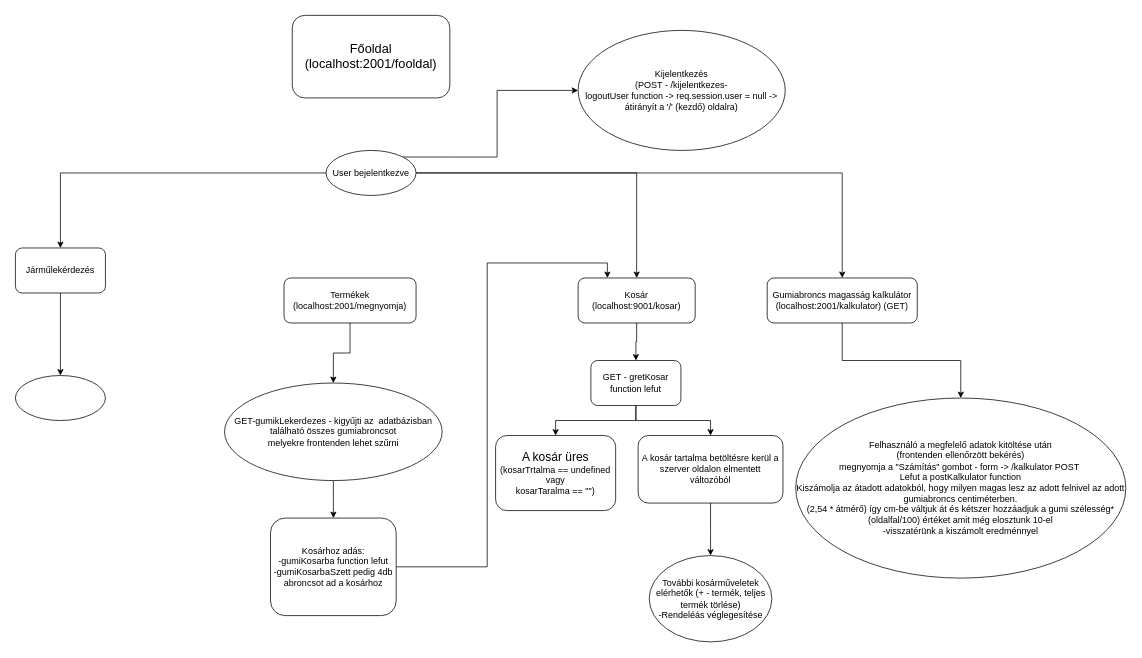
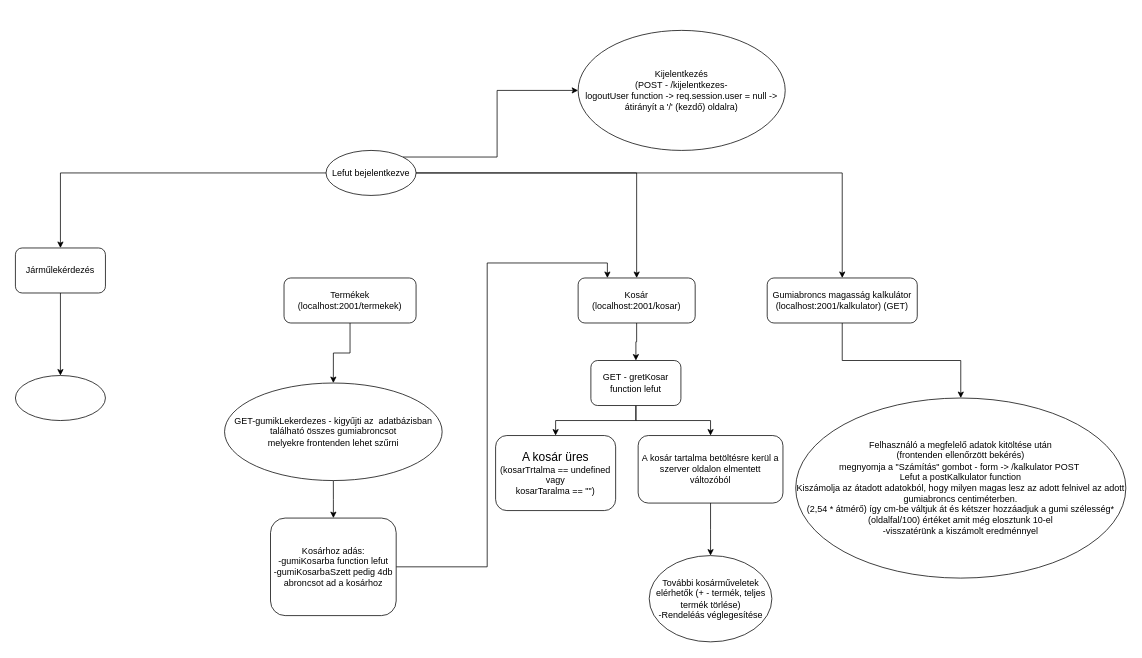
  <mxCell id="0" />
  <mxCell id="1" parent="0" />
- <mxCell id="2" value="&lt;font style=&quot;font-size: 17px&quot;&gt;Főoldal&lt;br&gt;(localhost:2001/fooldal)&lt;/font&gt;" style="rounded=1;whiteSpace=wrap;html=1;" parent="1" vertex="1"><mxGeometry x="389" y="20" width="210" height="110" as="geometry" /></mxCell>
  <mxCell id="3" value="" style="edgeStyle=orthogonalEdgeStyle;rounded=0;orthogonalLoop=1;jettySize=auto;html=1;fontSize=17;" parent="1" source="7" target="10" edge="1"><mxGeometry relative="1" as="geometry" /></mxCell>
  <mxCell id="4" value="" style="edgeStyle=orthogonalEdgeStyle;rounded=0;orthogonalLoop=1;jettySize=auto;html=1;fontSize=17;" parent="1" source="7" target="14" edge="1"><mxGeometry relative="1" as="geometry" /></mxCell>
  <mxCell id="5" value="" style="edgeStyle=orthogonalEdgeStyle;rounded=0;orthogonalLoop=1;jettySize=auto;html=1;fontSize=17;" parent="1" source="7" target="16" edge="1"><mxGeometry relative="1" as="geometry" /></mxCell>
  <mxCell id="6" style="edgeStyle=orthogonalEdgeStyle;rounded=0;orthogonalLoop=1;jettySize=auto;html=1;exitX=1;exitY=0;exitDx=0;exitDy=0;entryX=0;entryY=0.5;entryDx=0;entryDy=0;fontSize=17;" parent="1" source="7" target="8" edge="1"><mxGeometry relative="1" as="geometry" /></mxCell>
- <mxCell id="7" value="User bejelentkezve" style="ellipse;whiteSpace=wrap;html=1;rounded=1;" parent="1" vertex="1"><mxGeometry x="434" y="200" width="120" height="60" as="geometry" /></mxCell>
+ <mxCell id="7" value="Lefut bejelentkezve" style="ellipse;whiteSpace=wrap;html=1;rounded=1;" parent="1" vertex="1"><mxGeometry x="434" y="200" width="120" height="60" as="geometry" /></mxCell>
  <mxCell id="8" value="Kijelentkezés&lt;br&gt;(POST - /kijelentkezes- &lt;br&gt;logoutUser function -&amp;gt; req.session.user = null -&amp;gt; átirányít a '/' (kezdő) oldalra)" style="ellipse;whiteSpace=wrap;html=1;rounded=1;" parent="1" vertex="1"><mxGeometry x="770" y="40" width="276" height="160" as="geometry" /></mxCell>
  <mxCell id="9" value="" style="edgeStyle=orthogonalEdgeStyle;rounded=0;orthogonalLoop=1;jettySize=auto;html=1;fontSize=17;" parent="1" source="10" target="17" edge="1"><mxGeometry relative="1" as="geometry" /></mxCell>
  <mxCell id="10" value="Járműlekérdezés" style="whiteSpace=wrap;html=1;rounded=1;" parent="1" vertex="1"><mxGeometry x="20" y="330" width="120" height="60" as="geometry" /></mxCell>
  <mxCell id="11" value="" style="edgeStyle=orthogonalEdgeStyle;rounded=0;orthogonalLoop=1;jettySize=auto;html=1;fontSize=17;" parent="1" source="12" target="19" edge="1"><mxGeometry relative="1" as="geometry" /></mxCell>
- <mxCell id="12" value="Termékek&lt;br&gt;(localhost:2001/megnyomja)" style="whiteSpace=wrap;html=1;rounded=1;" parent="1" vertex="1"><mxGeometry x="378" y="370" width="176" height="60" as="geometry" /></mxCell>
+ <mxCell id="12" value="Termékek&lt;br&gt;(localhost:2001/termekek)" style="whiteSpace=wrap;html=1;rounded=1;" parent="1" vertex="1"><mxGeometry x="378" y="370" width="176" height="60" as="geometry" /></mxCell>
  <mxCell id="13" value="" style="edgeStyle=orthogonalEdgeStyle;rounded=0;orthogonalLoop=1;jettySize=auto;html=1;fontSize=17;" parent="1" source="14" target="24" edge="1"><mxGeometry relative="1" as="geometry" /></mxCell>
- <mxCell id="14" value="Kosár&lt;br&gt;(localhost:9001/kosar)" style="whiteSpace=wrap;html=1;rounded=1;" parent="1" vertex="1"><mxGeometry x="770" y="370" width="156" height="60" as="geometry" /></mxCell>
+ <mxCell id="14" value="Kosár&lt;br&gt;(localhost:2001/kosar)" style="whiteSpace=wrap;html=1;rounded=1;" parent="1" vertex="1"><mxGeometry x="770" y="370" width="156" height="60" as="geometry" /></mxCell>
  <mxCell id="15" value="" style="edgeStyle=orthogonalEdgeStyle;rounded=0;orthogonalLoop=1;jettySize=auto;html=1;" edge="1" parent="1" source="16" target="29"><mxGeometry relative="1" as="geometry" /></mxCell>
  <mxCell id="16" value="Gumiabroncs magasság kalkulátor&lt;br&gt;(localhost:2001/kalkulator) (GET)" style="whiteSpace=wrap;html=1;rounded=1;" parent="1" vertex="1"><mxGeometry x="1022" y="370" width="200" height="60" as="geometry" /></mxCell>
  <mxCell id="17" value="" style="ellipse;whiteSpace=wrap;html=1;rounded=1;" parent="1" vertex="1"><mxGeometry x="20" y="500" width="120" height="60" as="geometry" /></mxCell>
  <mxCell id="18" value="" style="edgeStyle=orthogonalEdgeStyle;rounded=0;orthogonalLoop=1;jettySize=auto;html=1;fontSize=17;" parent="1" source="19" target="21" edge="1"><mxGeometry relative="1" as="geometry" /></mxCell>
  <mxCell id="19" value="GET-gumikLekerdezes - kigyűjti az&amp;nbsp; adatbázisban található összes gumiabroncsot&lt;br&gt;melyekre frontenden lehet szűrni" style="ellipse;whiteSpace=wrap;html=1;rounded=1;" parent="1" vertex="1"><mxGeometry x="298.75" y="510" width="290" height="130" as="geometry" /></mxCell>
  <mxCell id="20" style="edgeStyle=orthogonalEdgeStyle;rounded=0;orthogonalLoop=1;jettySize=auto;html=1;entryX=0.25;entryY=0;entryDx=0;entryDy=0;fontSize=17;" parent="1" source="21" target="14" edge="1"><mxGeometry relative="1" as="geometry" /></mxCell>
  <mxCell id="21" value="Kosárhoz adás:&lt;br&gt;-gumiKosarba function lefut&lt;br&gt;-gumiKosarbaSzett pedig 4db abroncsot ad a kosárhoz" style="whiteSpace=wrap;html=1;rounded=1;" parent="1" vertex="1"><mxGeometry x="360" y="690" width="167.5" height="130" as="geometry" /></mxCell>
  <mxCell id="22" value="" style="edgeStyle=orthogonalEdgeStyle;rounded=0;orthogonalLoop=1;jettySize=auto;html=1;fontSize=17;" parent="1" source="24" target="25" edge="1"><mxGeometry relative="1" as="geometry" /></mxCell>
  <mxCell id="23" value="" style="edgeStyle=orthogonalEdgeStyle;rounded=0;orthogonalLoop=1;jettySize=auto;html=1;fontSize=17;" parent="1" source="24" target="27" edge="1"><mxGeometry relative="1" as="geometry" /></mxCell>
  <mxCell id="24" value="GET - gretKosar function lefut" style="whiteSpace=wrap;html=1;rounded=1;" parent="1" vertex="1"><mxGeometry x="787" y="480" width="120" height="60" as="geometry" /></mxCell>
  <mxCell id="25" value="&lt;font style=&quot;font-size: 16px&quot;&gt;A kosár üres&lt;/font&gt;&lt;br&gt;(kosarTrtalma == undefined vagy&lt;br&gt;kosarTaralma == &quot;&quot;)" style="whiteSpace=wrap;html=1;rounded=1;" parent="1" vertex="1"><mxGeometry x="660" y="580" width="160" height="100" as="geometry" /></mxCell>
  <mxCell id="26" value="" style="edgeStyle=orthogonalEdgeStyle;rounded=0;orthogonalLoop=1;jettySize=auto;html=1;fontSize=17;" parent="1" source="27" target="28" edge="1"><mxGeometry relative="1" as="geometry" /></mxCell>
  <mxCell id="27" value="A kosár tartalma betöltésre kerül a szerver oldalon elmentett változóból" style="whiteSpace=wrap;html=1;rounded=1;" parent="1" vertex="1"><mxGeometry x="850" y="580" width="193" height="90" as="geometry" /></mxCell>
  <mxCell id="28" value="További kosárműveletek elérhetők (+ - termék, teljes termék törlése)&lt;br&gt;-Rendeléás véglegesítése" style="ellipse;whiteSpace=wrap;html=1;rounded=1;" parent="1" vertex="1"><mxGeometry x="864.75" y="740" width="163.5" height="115" as="geometry" /></mxCell>
  <mxCell id="29" value="Felhasználó a megfelelő adatok kitöltése után&lt;br&gt;(frontenden ellenőrzött bekérés)&lt;br&gt;megnyomja a &quot;Számítás&quot; gombot - form -&amp;gt; /kalkulator POST&amp;nbsp;&lt;br&gt;Lefut a postKalkulator function&lt;br&gt;Kiszámolja az átadott adatokból, hogy milyen magas lesz az adott felnivel az adott gumiabroncs centiméterben.&lt;br&gt;(2,54 * átmérő) így cm-be váltjuk át és kétszer hozzáadjuk a gumi szélesség*(oldalfal/100) értéket amit még elosztunk 10-el&lt;br&gt;-visszatérünk a kiszámolt eredménnyel" style="ellipse;whiteSpace=wrap;html=1;rounded=1;" vertex="1" parent="1"><mxGeometry x="1060" y="530" width="440" height="240" as="geometry" /></mxCell>
